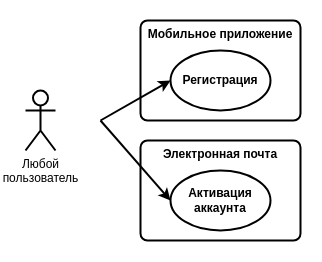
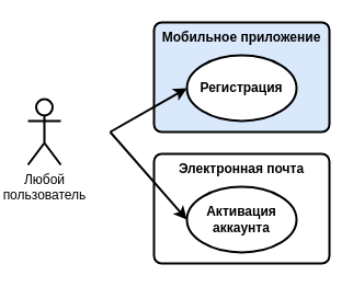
  <mxCell id="0" />
  <mxCell id="1" parent="0" />
  <mxCell id="2" value="" style="html=1;whiteSpace=wrap;fillColor=none;strokeColor=none;" parent="1" vertex="1"><mxGeometry x="20" y="60" width="80" height="120" as="geometry" /></mxCell>
  <mxCell id="3" value="Любой&lt;br&gt;пользователь" style="shape=umlActor;verticalLabelPosition=bottom;verticalAlign=top;html=1;strokeWidth=2;" parent="1" vertex="1"><mxGeometry x="25" y="90" width="30" height="60" as="geometry" /></mxCell>
- <mxCell id="4" value="&lt;b&gt;Мобильное приложение&lt;/b&gt;" style="rounded=1;whiteSpace=wrap;html=1;absoluteArcSize=1;arcSize=14;strokeWidth=2;verticalAlign=top;" parent="1" vertex="1"><mxGeometry x="140" y="20" width="160" height="100" as="geometry" /></mxCell>
+ <mxCell id="4" value="&lt;b&gt;Мобильное приложение&lt;/b&gt;" style="rounded=1;whiteSpace=wrap;html=1;absoluteArcSize=1;arcSize=14;strokeWidth=2;verticalAlign=top;fillColor=#dae8fc;" parent="1" vertex="1"><mxGeometry x="140" y="20" width="160" height="100" as="geometry" /></mxCell>
  <mxCell id="5" value="Регистрация" style="strokeWidth=2;html=1;shape=mxgraph.flowchart.start_1;whiteSpace=wrap;fontStyle=1" parent="1" vertex="1"><mxGeometry x="170" y="50" width="100" height="60" as="geometry" /></mxCell>
  <mxCell id="6" value="&lt;b&gt;Электронная почта&lt;/b&gt;" style="rounded=1;whiteSpace=wrap;html=1;absoluteArcSize=1;arcSize=14;strokeWidth=2;verticalAlign=top;" parent="1" vertex="1"><mxGeometry x="140" y="140" width="160" height="100" as="geometry" /></mxCell>
  <mxCell id="7" value="Активация аккаунта" style="strokeWidth=2;html=1;shape=mxgraph.flowchart.start_1;whiteSpace=wrap;fontStyle=1" parent="1" vertex="1"><mxGeometry x="170" y="170" width="100" height="60" as="geometry" /></mxCell>
  <mxCell id="8" style="rounded=0;orthogonalLoop=1;jettySize=auto;html=1;exitX=1;exitY=0.5;exitDx=0;exitDy=0;entryX=0;entryY=0.5;entryDx=0;entryDy=0;entryPerimeter=0;strokeWidth=2;" parent="1" source="2" target="7" edge="1"><mxGeometry relative="1" as="geometry" /></mxCell>
  <mxCell id="9" style="rounded=0;orthogonalLoop=1;jettySize=auto;html=1;exitX=1;exitY=0.5;exitDx=0;exitDy=0;entryX=0;entryY=0.5;entryDx=0;entryDy=0;entryPerimeter=0;strokeWidth=2;" parent="1" source="2" target="5" edge="1"><mxGeometry relative="1" as="geometry" /></mxCell>
